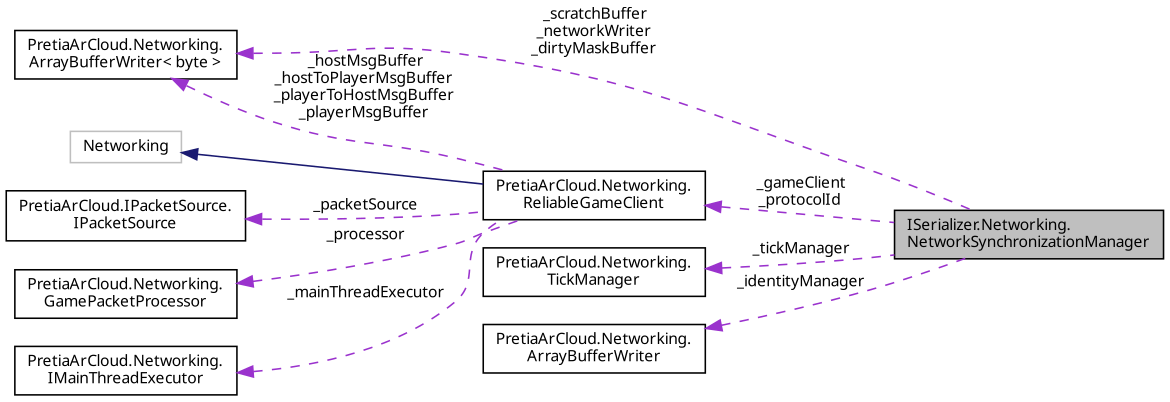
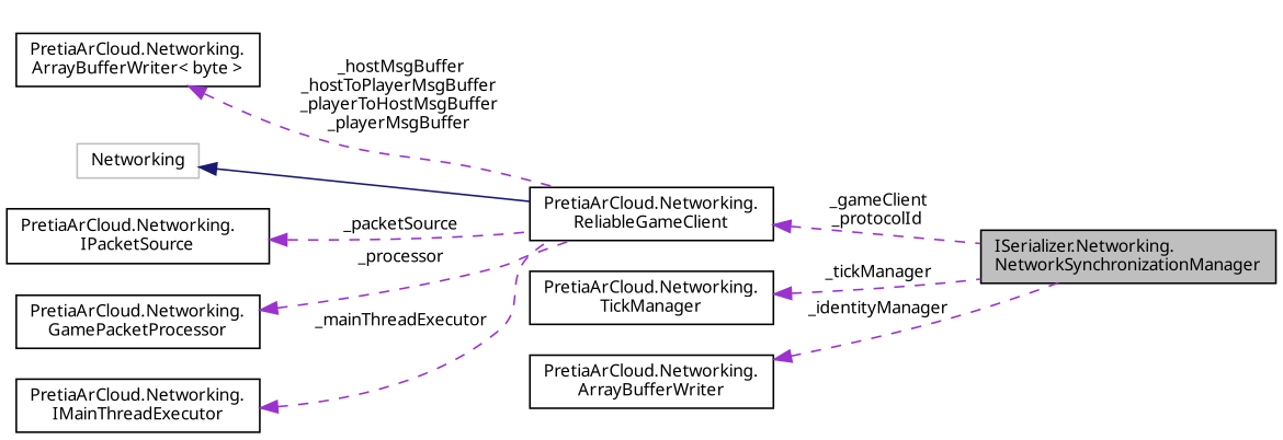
  digraph {
    fontname="Noto Sans"
    rankdir=LR
    node [color=black fillcolor=white fontname="Noto Sans" fontsize=10 shape=record style=filled]
    edge [color=darkorchid3 dir=back fontname="Noto Sans" fontsize=10 labelfontname=Helvetica labelfontsize=10 style=dashed]
    n1 [fillcolor=grey75 fontcolor=black height=0.2 label="ISerializer.Networking.\lNetworkSynchronizationManager" width=0.4]
    n2 [height=0.2 label="PretiaArCloud.Networking.\lReliableGameClient" width=0.4]
    n3 [color=grey75 height=0.2 label=Networking width=0.4]
    n4 [height=0.2 label="PretiaArCloud.Networking.\lArrayBufferWriter\< byte \>" width=0.4]
    n5 [height=0.2 label="PretiaArCloud.Networking.\lGamePacketProcessor" width=0.4]
    n6 [height=0.2 label="PretiaArCloud.Networking.\lIMainThreadExecutor" width=0.4]
-   n7 [height=0.2 label="PretiaArCloud.IPacketSource.\lIPacketSource" width=0.4]
+   n7 [height=0.2 label="PretiaArCloud.Networking.\lIPacketSource" width=0.4]
    n8 [height=0.2 label="PretiaArCloud.Networking.\lTickManager" width=0.4]
    n9 [height=0.2 label="PretiaArCloud.Networking.\lArrayBufferWriter" width=0.4]
    n2 -> n1 [label=" _gameClient\n_protocolId"]
    n3 -> n2 [color=midnightblue style=solid]
-   n4 -> n1 [label=" _scratchBuffer\n_networkWriter\n_dirtyMaskBuffer"]
    n4 -> n2 [label=" _hostMsgBuffer\n_hostToPlayerMsgBuffer\n_playerToHostMsgBuffer\n_playerMsgBuffer"]
    n5 -> n2 [label=" _processor"]
    n6 -> n2 [label=" _mainThreadExecutor"]
    n7 -> n2 [label=" _packetSource"]
    n8 -> n1 [label=" _tickManager"]
    n9 -> n1 [label=" _identityManager"]
  }
